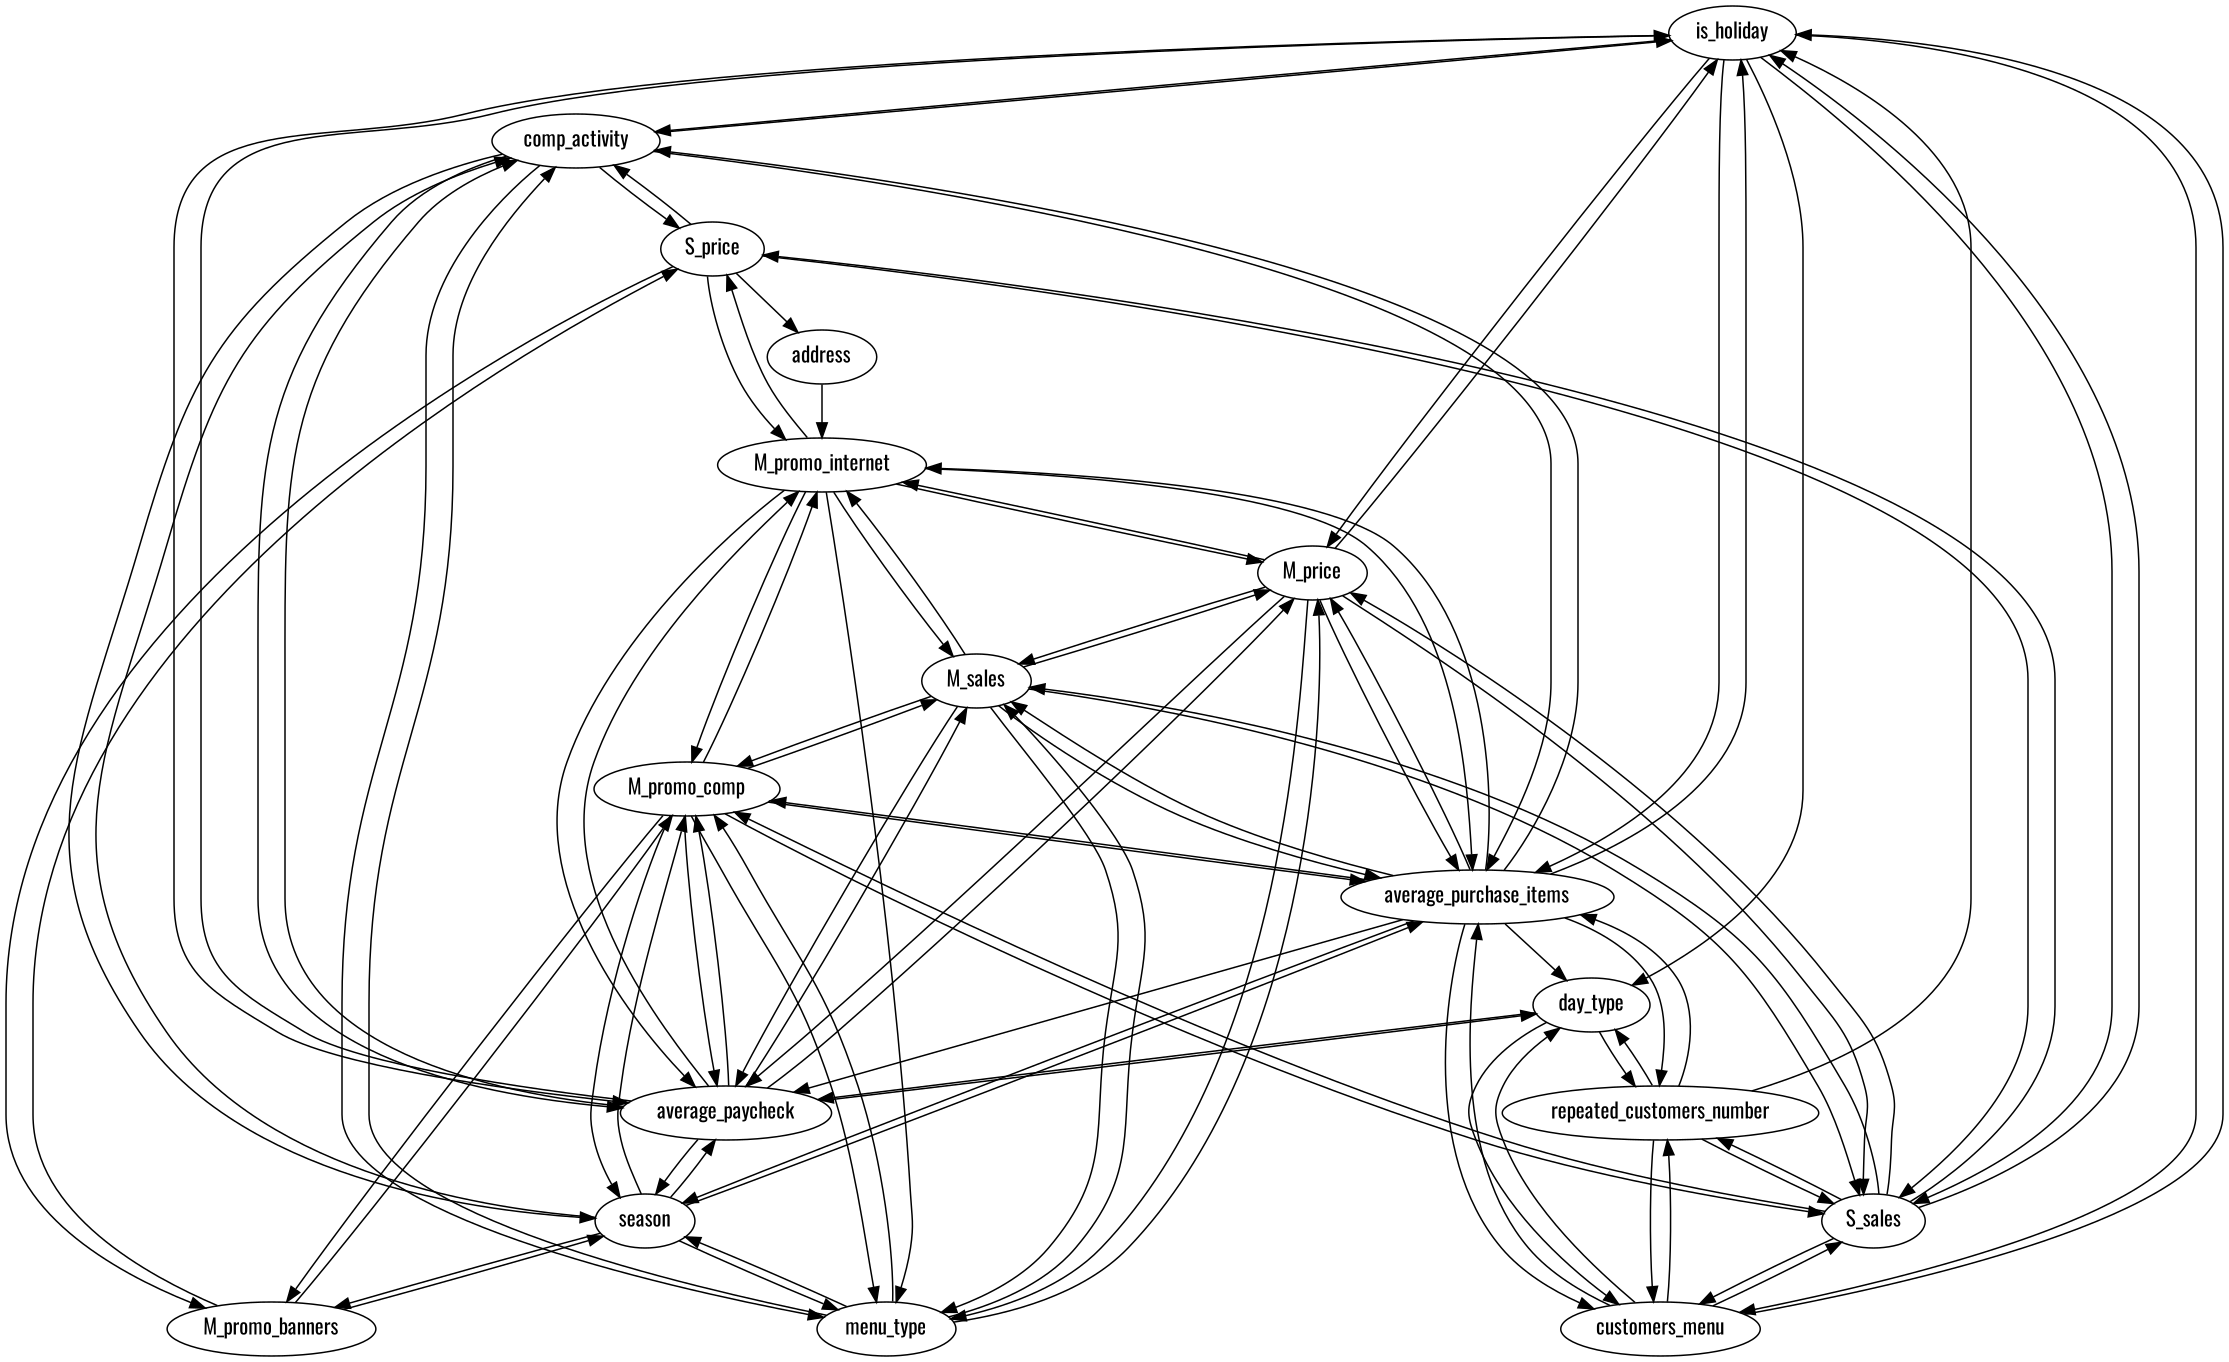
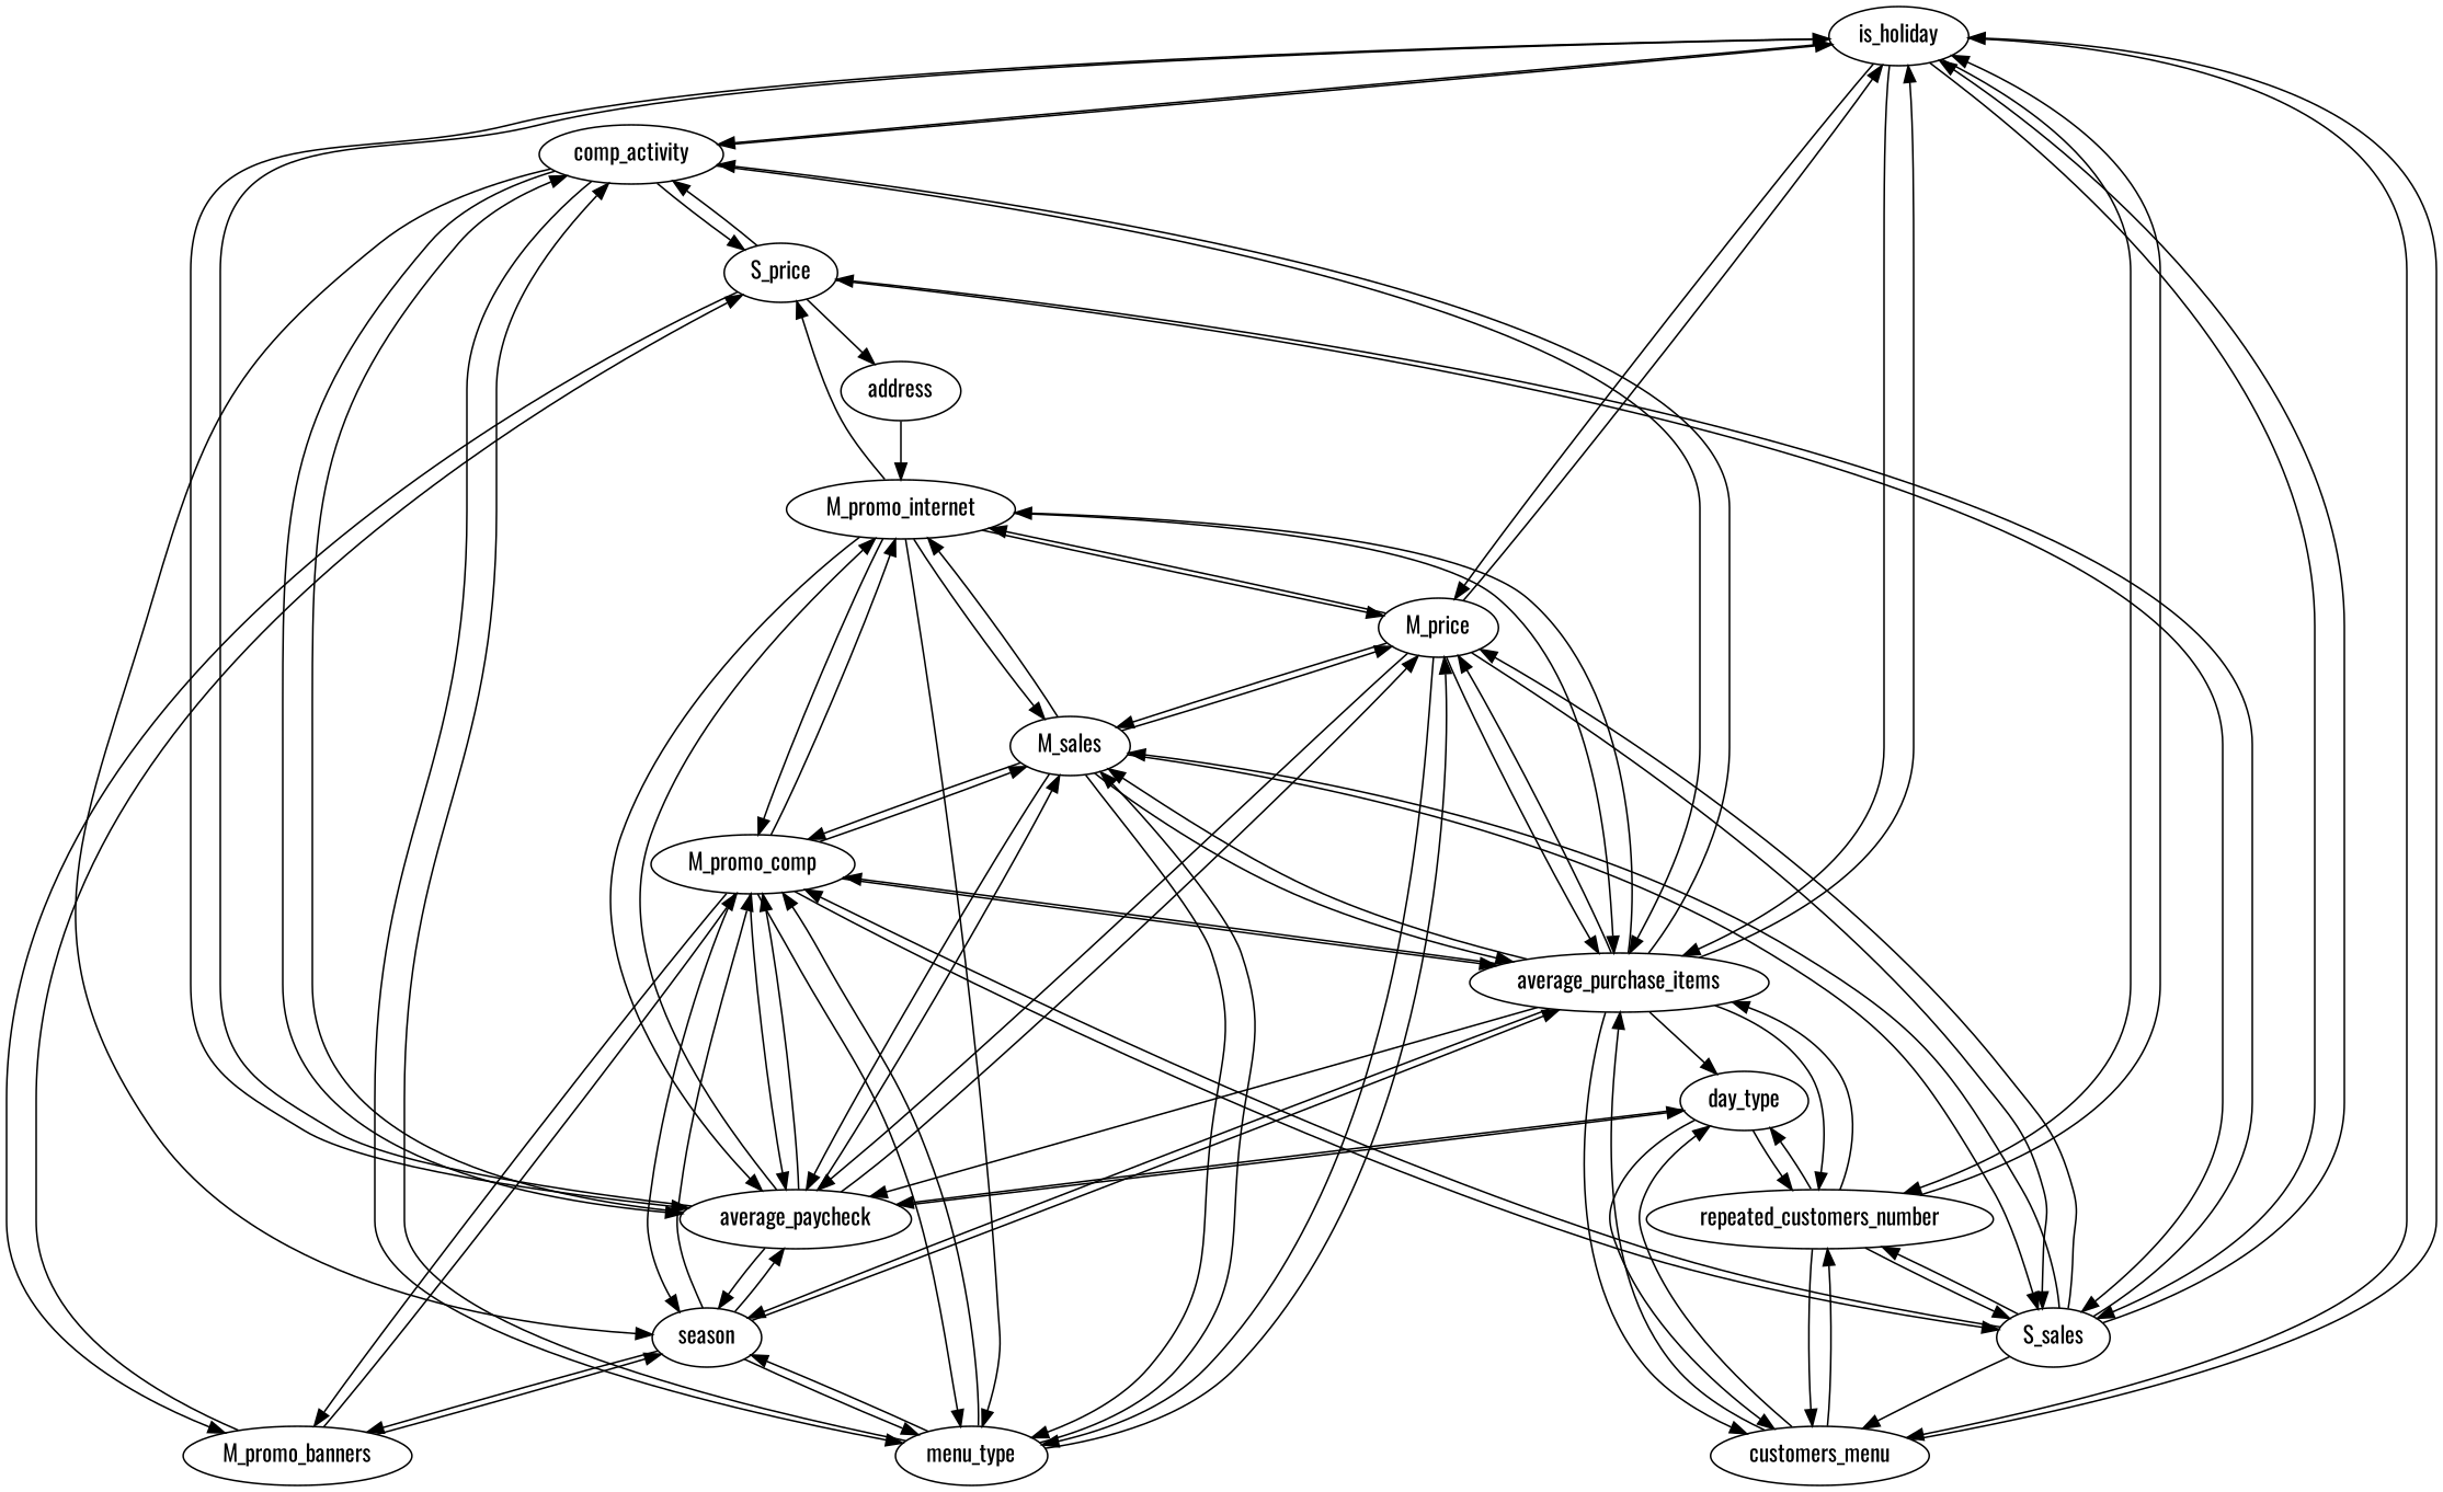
  digraph {
    fontname=Oswald
    node [fontname=Oswald]
    edge [fontname=Oswald]
    is_holiday
    comp_activity
    M_price
    average_purchase_items
    average_paycheck
    repeated_customers_number
    n7 [label=customers_menu]
    S_sales
    season
    menu_type
    S_price
    M_promo_internet
    M_sales
    day_type
    n15 [label=M_promo_comp]
    M_promo_banners
    address
    is_holiday -> comp_activity
    is_holiday -> M_price
    is_holiday -> average_purchase_items
    is_holiday -> average_paycheck
-   is_holiday -> day_type
+   is_holiday -> repeated_customers_number
    is_holiday -> n7
    is_holiday -> S_sales
    comp_activity -> is_holiday
    comp_activity -> average_purchase_items
    comp_activity -> average_paycheck
    comp_activity -> season
    comp_activity -> menu_type
    comp_activity -> S_price
    M_price -> is_holiday
    M_price -> average_purchase_items
    M_price -> average_paycheck
    M_price -> S_sales
    M_price -> menu_type
    M_price -> M_promo_internet
    M_price -> M_sales
    average_purchase_items -> is_holiday
    average_purchase_items -> comp_activity
    average_purchase_items -> M_price
    average_purchase_items -> average_paycheck
    average_purchase_items -> repeated_customers_number
    average_purchase_items -> n7
    average_purchase_items -> season
    average_purchase_items -> M_promo_internet
    average_purchase_items -> M_sales
    average_purchase_items -> day_type
    average_purchase_items -> n15
    average_paycheck -> is_holiday
    average_paycheck -> comp_activity
    average_paycheck -> M_price
    average_paycheck -> season
    average_paycheck -> M_promo_internet
    average_paycheck -> M_sales
    average_paycheck -> day_type
    average_paycheck -> n15
    repeated_customers_number -> is_holiday
    repeated_customers_number -> average_purchase_items
    repeated_customers_number -> n7
    repeated_customers_number -> S_sales
    repeated_customers_number -> day_type
    n7 -> is_holiday
    n7 -> average_purchase_items
    n7 -> repeated_customers_number
-   n7 -> S_sales
    n7 -> day_type
    S_sales -> is_holiday
    S_sales -> M_price
    S_sales -> repeated_customers_number
    S_sales -> n7
    S_sales -> S_price
    S_sales -> M_sales
    S_sales -> n15
-   season -> comp_activity
    season -> average_purchase_items
    season -> average_paycheck
    season -> menu_type
    season -> n15
    season -> M_promo_banners
    menu_type -> comp_activity
    menu_type -> M_price
    menu_type -> season
    menu_type -> M_sales
    menu_type -> n15
    S_price -> comp_activity
    S_price -> S_sales
-   S_price -> M_promo_internet
    S_price -> M_promo_banners
    S_price -> address
    M_promo_internet -> M_price
    M_promo_internet -> average_purchase_items
    M_promo_internet -> average_paycheck
    M_promo_internet -> menu_type
    M_promo_internet -> S_price
    M_promo_internet -> M_sales
    M_promo_internet -> n15
    M_sales -> M_price
    M_sales -> average_purchase_items
    M_sales -> average_paycheck
    M_sales -> S_sales
    M_sales -> menu_type
    M_sales -> M_promo_internet
    M_sales -> n15
    day_type -> average_paycheck
    day_type -> repeated_customers_number
    day_type -> n7
    n15 -> average_purchase_items
    n15 -> average_paycheck
    n15 -> S_sales
    n15 -> season
    n15 -> menu_type
    n15 -> M_promo_internet
    n15 -> M_sales
    n15 -> M_promo_banners
    M_promo_banners -> season
    M_promo_banners -> S_price
    M_promo_banners -> n15
    address -> M_promo_internet
  }
